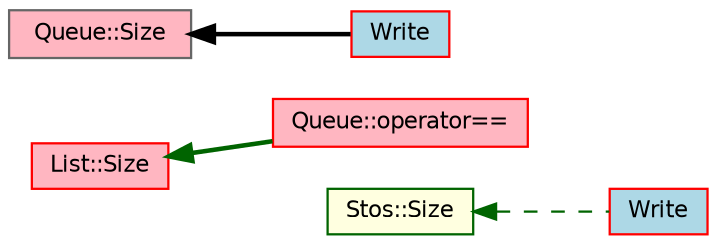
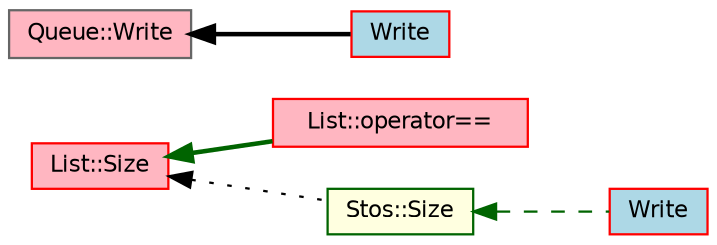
  digraph {
    rankdir=LR
    node [color=red fillcolor=lightpink fontname=Helvetica fontsize=10 shape=record style=filled]
    edge [color=darkgreen dir=back fontname=Helvetica fontsize=10 labelfontname=Helvetica labelfontsize=10 style=bold]
    n1 [fontcolor=black height=0.2 label="List::Size" width=0.4]
-   n2 [height=0.2 label="Queue::operator==" width=0.4]
+   n2 [height=0.2 label="List::operator==" width=0.4]
    n3 [color=darkgreen fillcolor=lightyellow height=0.2 label="Stos::Size" width=0.4]
-   n4 [color=gray40 height=0.2 label="Queue::Size" width=0.4]
+   n4 [color=gray40 height=0.2 label="Queue::Write" width=0.4]
    n5 [fillcolor=lightblue height=0.2 label=Write width=0.4]
    n6 [fillcolor=lightblue height=0.2 label=Write width=0.4]
    n1 -> n2
+   n1 -> n3 [color=black style=dotted]
    n3 -> n6 [style=dashed]
    n4 -> n5 [color=black]
  }
